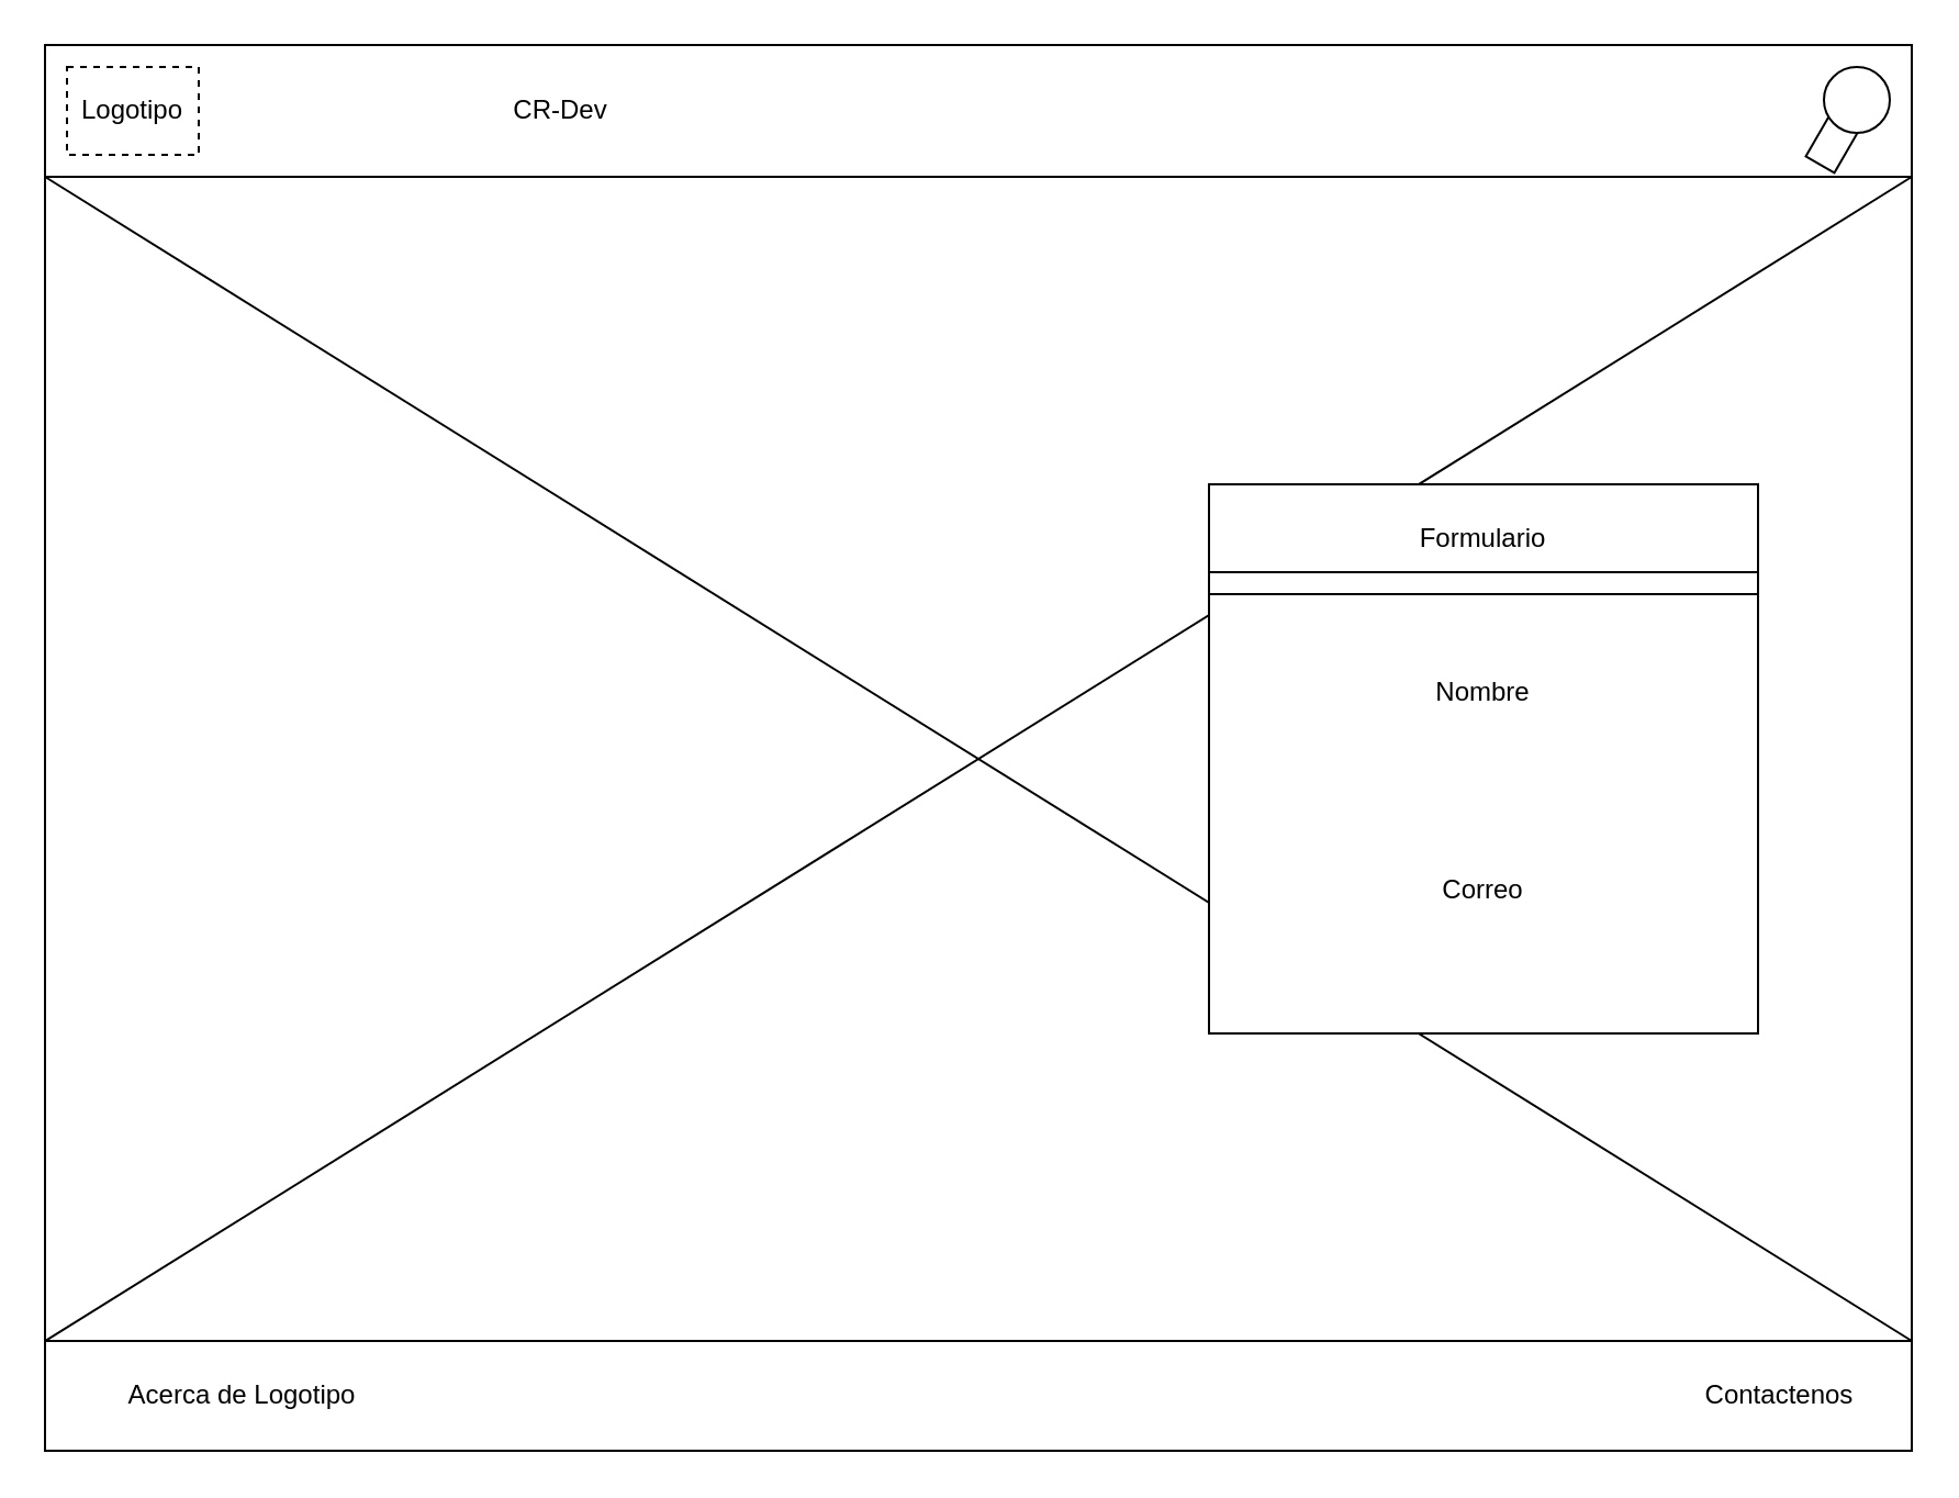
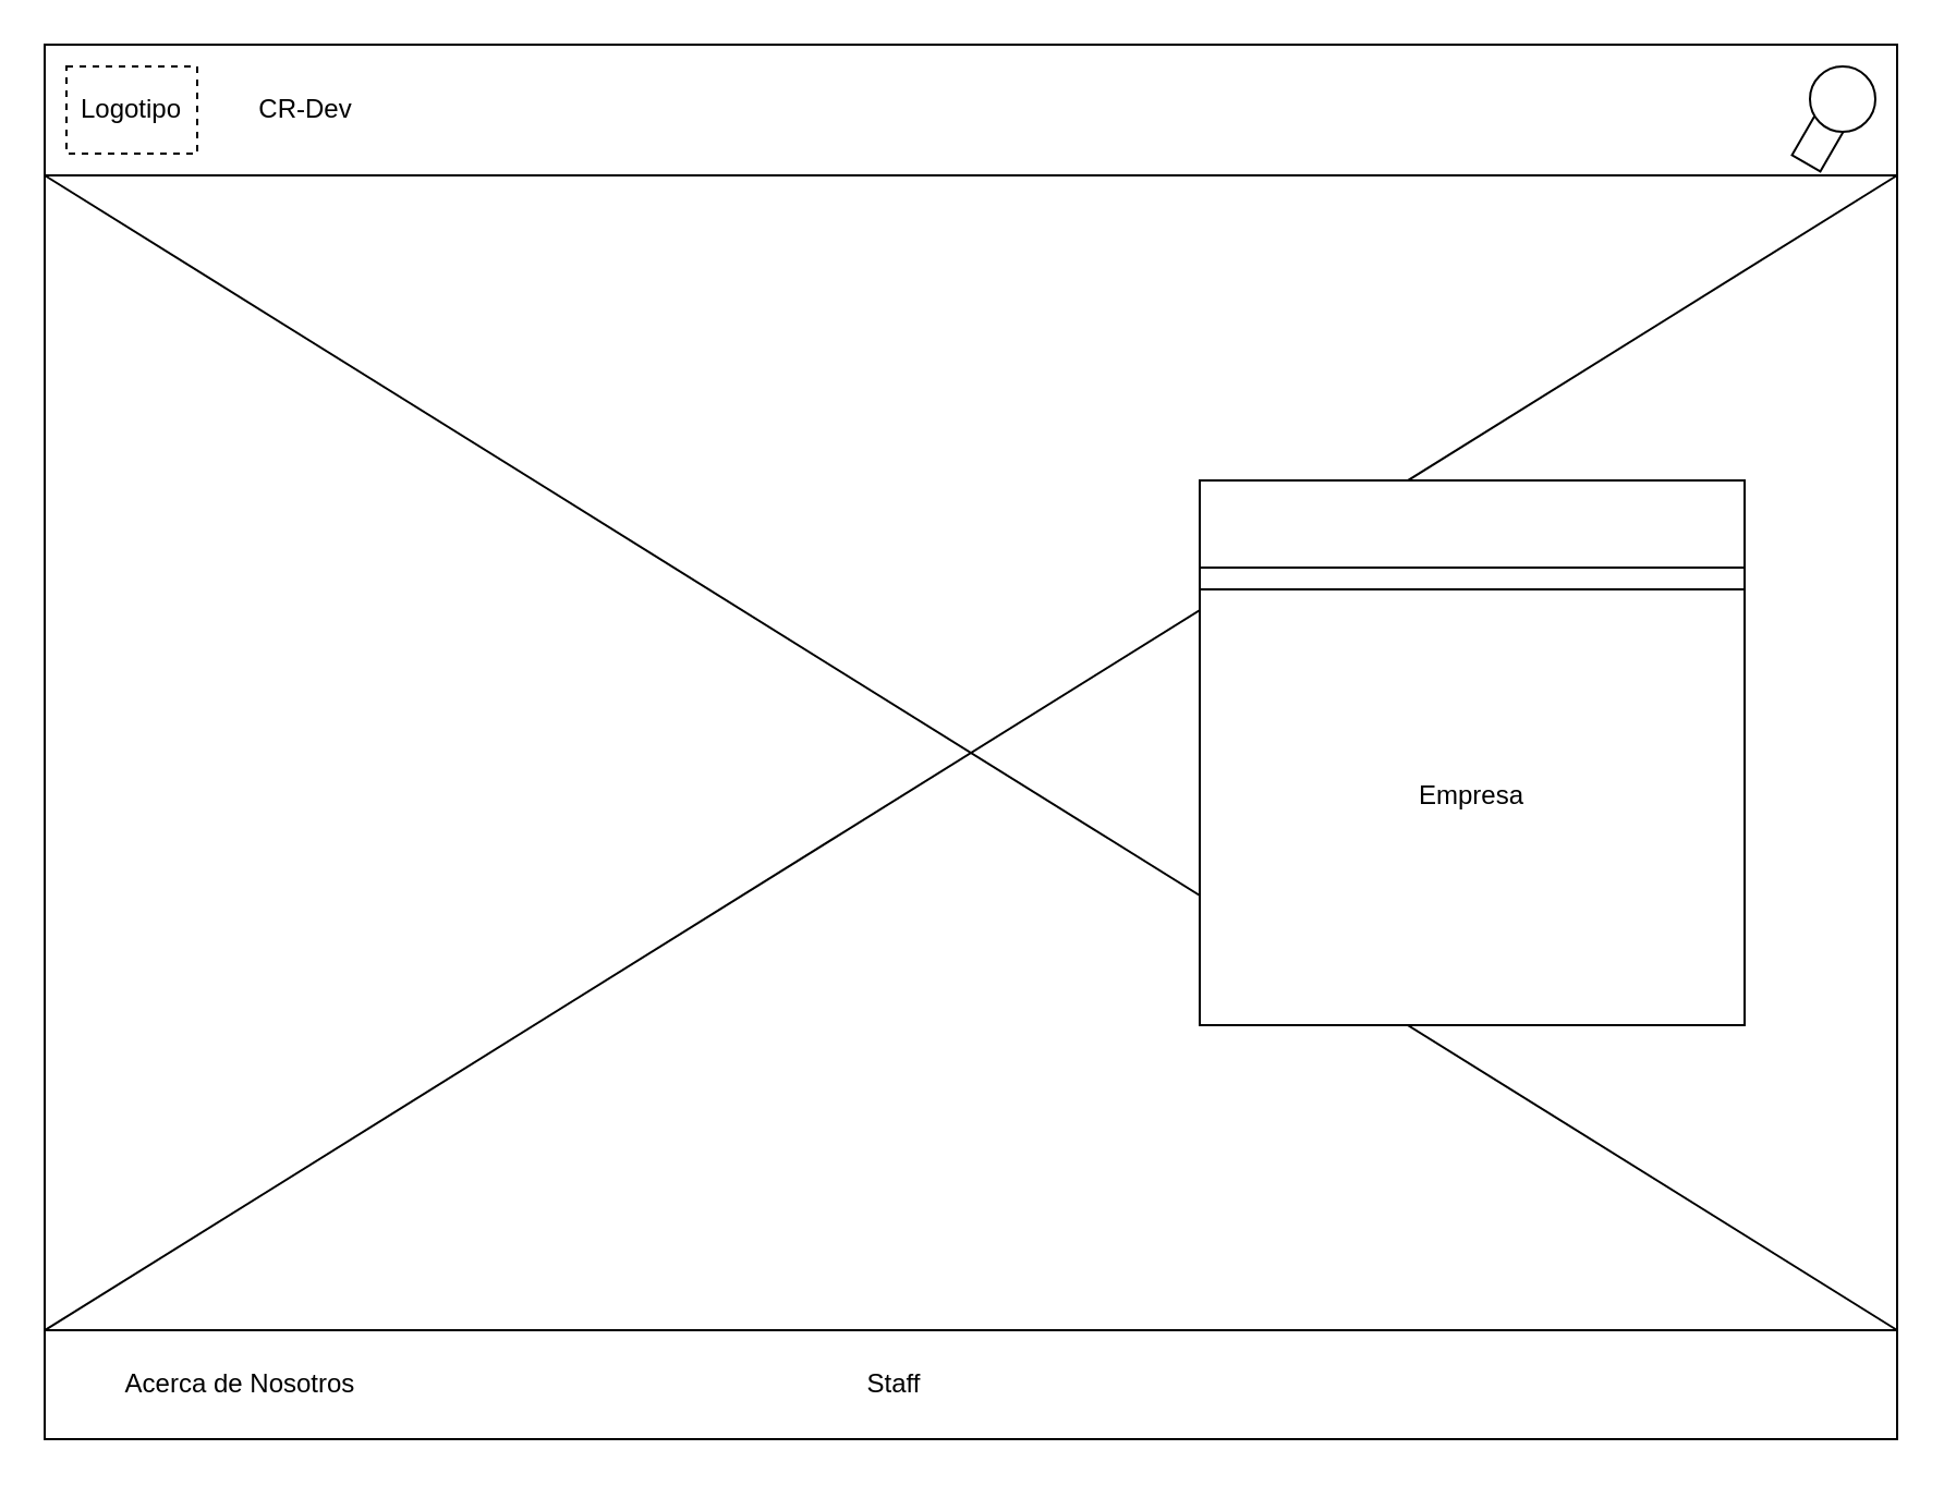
  <mxCell id="0" />
  <mxCell id="1" parent="0" />
  <mxCell id="2" value="" style="rounded=0;whiteSpace=wrap;html=1;" vertex="1" parent="1"><mxGeometry x="20" y="20" width="850" height="640" as="geometry" /></mxCell>
  <mxCell id="3" value="" style="rounded=0;whiteSpace=wrap;html=1;" vertex="1" parent="1"><mxGeometry x="20" y="20" width="850" height="60" as="geometry" /></mxCell>
  <mxCell id="4" value="Logotipo" style="rounded=0;whiteSpace=wrap;html=1;dashed=1;" vertex="1" parent="1"><mxGeometry x="30" y="30" width="60" height="40" as="geometry" /></mxCell>
- <mxCell id="5" value="CR-Dev" style="text;html=1;strokeColor=none;fillColor=none;align=center;verticalAlign=middle;whiteSpace=wrap;rounded=0;" vertex="1" parent="1"><mxGeometry x="225" y="35" width="60" height="30" as="geometry" /></mxCell>
+ <mxCell id="5" value="CR-Dev" style="text;html=1;strokeColor=none;fillColor=none;align=center;verticalAlign=middle;whiteSpace=wrap;rounded=0;" vertex="1" parent="1"><mxGeometry x="110" y="35" width="60" height="30" as="geometry" /></mxCell>
  <mxCell id="6" value="" style="rounded=0;whiteSpace=wrap;html=1;" vertex="1" parent="1"><mxGeometry x="20" y="80" width="850" height="530" as="geometry" /></mxCell>
  <mxCell id="7" value="" style="rounded=0;whiteSpace=wrap;html=1;rotation=-60;" vertex="1" parent="1"><mxGeometry x="822.5" y="57.01" width="23" height="15" as="geometry" /></mxCell>
  <mxCell id="8" value="" style="ellipse;whiteSpace=wrap;html=1;aspect=fixed;" vertex="1" parent="1"><mxGeometry x="830" y="30" width="30" height="30" as="geometry" /></mxCell>
- <mxCell id="9" value="Acerca de Logotipo" style="text;html=1;strokeColor=none;fillColor=none;align=center;verticalAlign=middle;whiteSpace=wrap;rounded=0;" vertex="1" parent="1"><mxGeometry x="40" y="620" width="140" height="30" as="geometry" /></mxCell>
- <mxCell id="11" value="Contactenos" style="text;html=1;strokeColor=none;fillColor=none;align=center;verticalAlign=middle;whiteSpace=wrap;rounded=0;" vertex="1" parent="1"><mxGeometry x="760" y="620" width="100" height="30" as="geometry" /></mxCell>
+ <mxCell id="9" value="Acerca de Nosotros" style="text;html=1;strokeColor=none;fillColor=none;align=center;verticalAlign=middle;whiteSpace=wrap;rounded=0;" vertex="1" parent="1"><mxGeometry x="40" y="620" width="140" height="30" as="geometry" /></mxCell>
+ <mxCell id="10" value="Staff" style="text;html=1;strokeColor=none;fillColor=none;align=center;verticalAlign=middle;whiteSpace=wrap;rounded=0;" vertex="1" parent="1"><mxGeometry x="380" y="620" width="60" height="30" as="geometry" /></mxCell>
  <mxCell id="12" value="" style="endArrow=none;html=1;rounded=0;entryX=0;entryY=0;entryDx=0;entryDy=0;exitX=1;exitY=1;exitDx=0;exitDy=0;" edge="1" parent="1" source="6" target="6"><mxGeometry width="50" height="50" relative="1" as="geometry"><mxPoint x="380" y="370" as="sourcePoint" /><mxPoint x="430" y="320" as="targetPoint" /></mxGeometry></mxCell>
  <mxCell id="13" value="" style="endArrow=none;html=1;rounded=0;entryX=1;entryY=1;entryDx=0;entryDy=0;exitX=0;exitY=0.922;exitDx=0;exitDy=0;exitPerimeter=0;" edge="1" parent="1" source="2" target="3"><mxGeometry width="50" height="50" relative="1" as="geometry"><mxPoint x="380" y="370" as="sourcePoint" /><mxPoint x="430" y="320" as="targetPoint" /></mxGeometry></mxCell>
  <mxCell id="14" value="" style="rounded=0;whiteSpace=wrap;html=1;" vertex="1" parent="1"><mxGeometry x="550" y="220" width="250" height="250" as="geometry" /></mxCell>
- <mxCell id="15" value="Formulario" style="text;html=1;strokeColor=none;fillColor=none;align=center;verticalAlign=middle;whiteSpace=wrap;rounded=0;" vertex="1" parent="1"><mxGeometry x="645" y="230" width="60" height="30" as="geometry" /></mxCell>
- <mxCell id="16" value="Nombre" style="text;html=1;strokeColor=none;fillColor=none;align=center;verticalAlign=middle;whiteSpace=wrap;rounded=0;" vertex="1" parent="1"><mxGeometry x="560" y="300" width="230" height="30" as="geometry" /></mxCell>
- <mxCell id="18" value="Correo" style="text;html=1;strokeColor=none;fillColor=none;align=center;verticalAlign=middle;whiteSpace=wrap;rounded=0;" vertex="1" parent="1"><mxGeometry x="560" y="390" width="230" height="30" as="geometry" /></mxCell>
+ <mxCell id="17" value="Empresa" style="text;html=1;strokeColor=none;fillColor=none;align=center;verticalAlign=middle;whiteSpace=wrap;rounded=0;" vertex="1" parent="1"><mxGeometry x="560" y="350" width="230" height="30" as="geometry" /></mxCell>
  <mxCell id="19" value="" style="rounded=0;whiteSpace=wrap;html=1;" vertex="1" parent="1"><mxGeometry x="550" y="260" width="250" height="10" as="geometry" /></mxCell>
